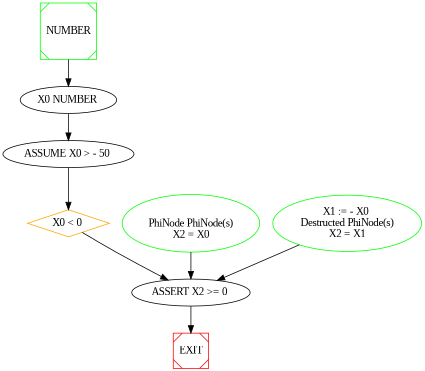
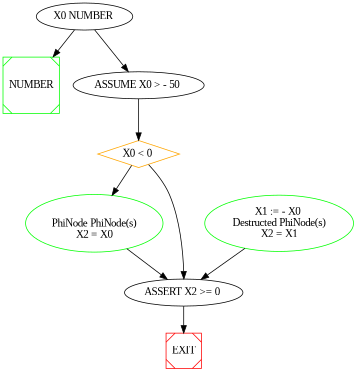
  digraph {
    fontname="Liberation Serif"
    node [fontname="Liberation Serif"]
    edge [fontname="Liberation Serif"]
    n1 [color=green label=NUMBER shape=Msquare]
    n2 [label="X0 NUMBER "]
    n3 [label="ASSUME X0 > - 50 "]
    n4 [color=orange label="X0 < 0 " shape=diamond]
    n5 [color=green label="\nPhiNode PhiNode(s)\nX2 = X0"]
    n6 [label="ASSERT X2 >= 0 "]
    n7 [color=green label="X1 := - X0 \nDestructed PhiNode(s)\nX2 = X1"]
    EXIT [color=red shape=Msquare]
-   n1 -> n2
+   n2 -> n1
    n2 -> n3
    n3 -> n4
+   n4 -> n5
    n4 -> n6
    n5 -> n6
    n6 -> EXIT
    n7 -> n6
  }
